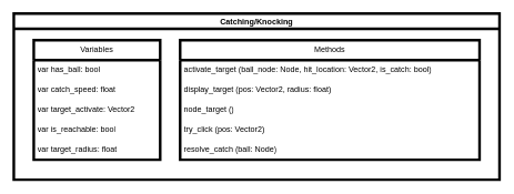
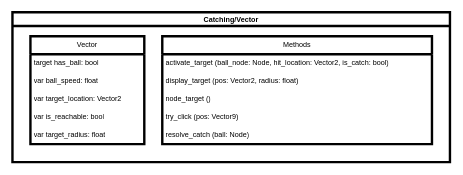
  <mxCell id="0" />
  <mxCell id="1" parent="0" />
- <mxCell id="2" value="Catching/Knocking" style="swimlane;whiteSpace=wrap;html=1;strokeColor=light-dark(#000000,#000000);strokeWidth=4;align=center;" vertex="1" parent="1"><mxGeometry x="20" y="20" width="730" height="250" as="geometry" /></mxCell>
- <mxCell id="3" value="Variables" style="swimlane;fontStyle=0;childLayout=stackLayout;horizontal=1;startSize=30;horizontalStack=0;resizeParent=1;resizeParentMax=0;resizeLast=0;collapsible=1;marginBottom=0;whiteSpace=wrap;html=1;strokeColor=light-dark(#000000,#000000);strokeWidth=4;" vertex="1" parent="2"><mxGeometry x="30" y="40" width="190" height="180" as="geometry" /></mxCell>
- <mxCell id="4" value="var has_ball: bool" style="text;strokeColor=none;fillColor=none;align=left;verticalAlign=middle;spacingLeft=4;spacingRight=4;overflow=hidden;points=[[0,0.5],[1,0.5]];portConstraint=eastwest;rotatable=0;whiteSpace=wrap;html=1;fontColor=light-dark(#000000,#000000);fontSize=12;" vertex="1" parent="3"><mxGeometry y="30" width="190" height="30" as="geometry" /></mxCell>
- <mxCell id="5" value="var catch_speed: float" style="text;strokeColor=none;fillColor=none;align=left;verticalAlign=middle;spacingLeft=4;spacingRight=4;overflow=hidden;points=[[0,0.5],[1,0.5]];portConstraint=eastwest;rotatable=0;whiteSpace=wrap;html=1;fontColor=light-dark(#000000,#000000);fontSize=12;" vertex="1" parent="3"><mxGeometry y="60" width="190" height="30" as="geometry" /></mxCell>
- <mxCell id="6" value="var target_activate: Vector2" style="text;strokeColor=none;fillColor=none;align=left;verticalAlign=middle;spacingLeft=4;spacingRight=4;overflow=hidden;points=[[0,0.5],[1,0.5]];portConstraint=eastwest;rotatable=0;whiteSpace=wrap;html=1;fontColor=light-dark(#000000,#000000);fontSize=12;" vertex="1" parent="3"><mxGeometry y="90" width="190" height="30" as="geometry" /></mxCell>
+ <mxCell id="2" value="Catching/Vector" style="swimlane;whiteSpace=wrap;html=1;strokeColor=light-dark(#000000,#000000);strokeWidth=4;align=center;" vertex="1" parent="1"><mxGeometry x="20" y="20" width="730" height="250" as="geometry" /></mxCell>
+ <mxCell id="3" value="Vector" style="swimlane;fontStyle=0;childLayout=stackLayout;horizontal=1;startSize=30;horizontalStack=0;resizeParent=1;resizeParentMax=0;resizeLast=0;collapsible=1;marginBottom=0;whiteSpace=wrap;html=1;strokeColor=light-dark(#000000,#000000);strokeWidth=4;" vertex="1" parent="2"><mxGeometry x="30" y="40" width="190" height="180" as="geometry" /></mxCell>
+ <mxCell id="4" value="target has_ball: bool" style="text;strokeColor=none;fillColor=none;align=left;verticalAlign=middle;spacingLeft=4;spacingRight=4;overflow=hidden;points=[[0,0.5],[1,0.5]];portConstraint=eastwest;rotatable=0;whiteSpace=wrap;html=1;fontColor=light-dark(#000000,#000000);fontSize=12;" vertex="1" parent="3"><mxGeometry y="30" width="190" height="30" as="geometry" /></mxCell>
+ <mxCell id="5" value="var ball_speed: float" style="text;strokeColor=none;fillColor=none;align=left;verticalAlign=middle;spacingLeft=4;spacingRight=4;overflow=hidden;points=[[0,0.5],[1,0.5]];portConstraint=eastwest;rotatable=0;whiteSpace=wrap;html=1;fontColor=light-dark(#000000,#000000);fontSize=12;" vertex="1" parent="3"><mxGeometry y="60" width="190" height="30" as="geometry" /></mxCell>
+ <mxCell id="6" value="var target_location: Vector2" style="text;strokeColor=none;fillColor=none;align=left;verticalAlign=middle;spacingLeft=4;spacingRight=4;overflow=hidden;points=[[0,0.5],[1,0.5]];portConstraint=eastwest;rotatable=0;whiteSpace=wrap;html=1;fontColor=light-dark(#000000,#000000);fontSize=12;" vertex="1" parent="3"><mxGeometry y="90" width="190" height="30" as="geometry" /></mxCell>
  <mxCell id="7" value="var is_reachable: bool" style="text;strokeColor=none;fillColor=none;align=left;verticalAlign=middle;spacingLeft=4;spacingRight=4;overflow=hidden;points=[[0,0.5],[1,0.5]];portConstraint=eastwest;rotatable=0;whiteSpace=wrap;html=1;fontColor=light-dark(#000000,#000000);fontSize=12;" vertex="1" parent="3"><mxGeometry y="120" width="190" height="30" as="geometry" /></mxCell>
  <mxCell id="8" value="var target_radius: float" style="text;strokeColor=none;fillColor=none;align=left;verticalAlign=middle;spacingLeft=4;spacingRight=4;overflow=hidden;points=[[0,0.5],[1,0.5]];portConstraint=eastwest;rotatable=0;whiteSpace=wrap;html=1;fontColor=light-dark(#000000,#000000);fontSize=12;" vertex="1" parent="3"><mxGeometry y="150" width="190" height="30" as="geometry" /></mxCell>
  <mxCell id="9" value="Methods" style="swimlane;fontStyle=0;childLayout=stackLayout;horizontal=1;startSize=30;horizontalStack=0;resizeParent=1;resizeParentMax=0;resizeLast=0;collapsible=1;marginBottom=0;whiteSpace=wrap;html=1;strokeColor=light-dark(#000000,#000000);strokeWidth=4;" vertex="1" parent="2"><mxGeometry x="250" y="40" width="450" height="180" as="geometry" /></mxCell>
  <mxCell id="10" value="activate_target (ball_node: Node, hit_location: Vector2, is_catch: bool)" style="text;strokeColor=none;fillColor=none;align=left;verticalAlign=middle;spacingLeft=4;spacingRight=4;overflow=hidden;points=[[0,0.5],[1,0.5]];portConstraint=eastwest;rotatable=0;whiteSpace=wrap;html=1;labelBackgroundColor=none;fontColor=light-dark(#000000,#000000);" vertex="1" parent="9"><mxGeometry y="30" width="450" height="30" as="geometry" /></mxCell>
  <mxCell id="11" value="display_target (pos: Vector2, radius: float)" style="text;strokeColor=none;fillColor=none;align=left;verticalAlign=middle;spacingLeft=4;spacingRight=4;overflow=hidden;points=[[0,0.5],[1,0.5]];portConstraint=eastwest;rotatable=0;whiteSpace=wrap;html=1;labelBackgroundColor=none;fontColor=light-dark(#000000,#000000);" vertex="1" parent="9"><mxGeometry y="60" width="450" height="30" as="geometry" /></mxCell>
  <mxCell id="12" value="node_target ()" style="text;strokeColor=none;fillColor=none;align=left;verticalAlign=middle;spacingLeft=4;spacingRight=4;overflow=hidden;points=[[0,0.5],[1,0.5]];portConstraint=eastwest;rotatable=0;whiteSpace=wrap;html=1;labelBackgroundColor=none;fontColor=light-dark(#000000,#000000);" vertex="1" parent="9"><mxGeometry y="90" width="450" height="30" as="geometry" /></mxCell>
- <mxCell id="13" value="try_click (pos: Vector2)" style="text;strokeColor=none;fillColor=none;align=left;verticalAlign=middle;spacingLeft=4;spacingRight=4;overflow=hidden;points=[[0,0.5],[1,0.5]];portConstraint=eastwest;rotatable=0;whiteSpace=wrap;html=1;labelBackgroundColor=none;fontColor=light-dark(#000000,#000000);" vertex="1" parent="9"><mxGeometry y="120" width="450" height="30" as="geometry" /></mxCell>
+ <mxCell id="13" value="try_click (pos: Vector9)" style="text;strokeColor=none;fillColor=none;align=left;verticalAlign=middle;spacingLeft=4;spacingRight=4;overflow=hidden;points=[[0,0.5],[1,0.5]];portConstraint=eastwest;rotatable=0;whiteSpace=wrap;html=1;labelBackgroundColor=none;fontColor=light-dark(#000000,#000000);" vertex="1" parent="9"><mxGeometry y="120" width="450" height="30" as="geometry" /></mxCell>
  <mxCell id="14" value="resolve_catch (ball: Node)" style="text;strokeColor=none;fillColor=none;align=left;verticalAlign=middle;spacingLeft=4;spacingRight=4;overflow=hidden;points=[[0,0.5],[1,0.5]];portConstraint=eastwest;rotatable=0;whiteSpace=wrap;html=1;labelBackgroundColor=none;fontColor=light-dark(#000000,#000000);" vertex="1" parent="9"><mxGeometry y="150" width="450" height="30" as="geometry" /></mxCell>
